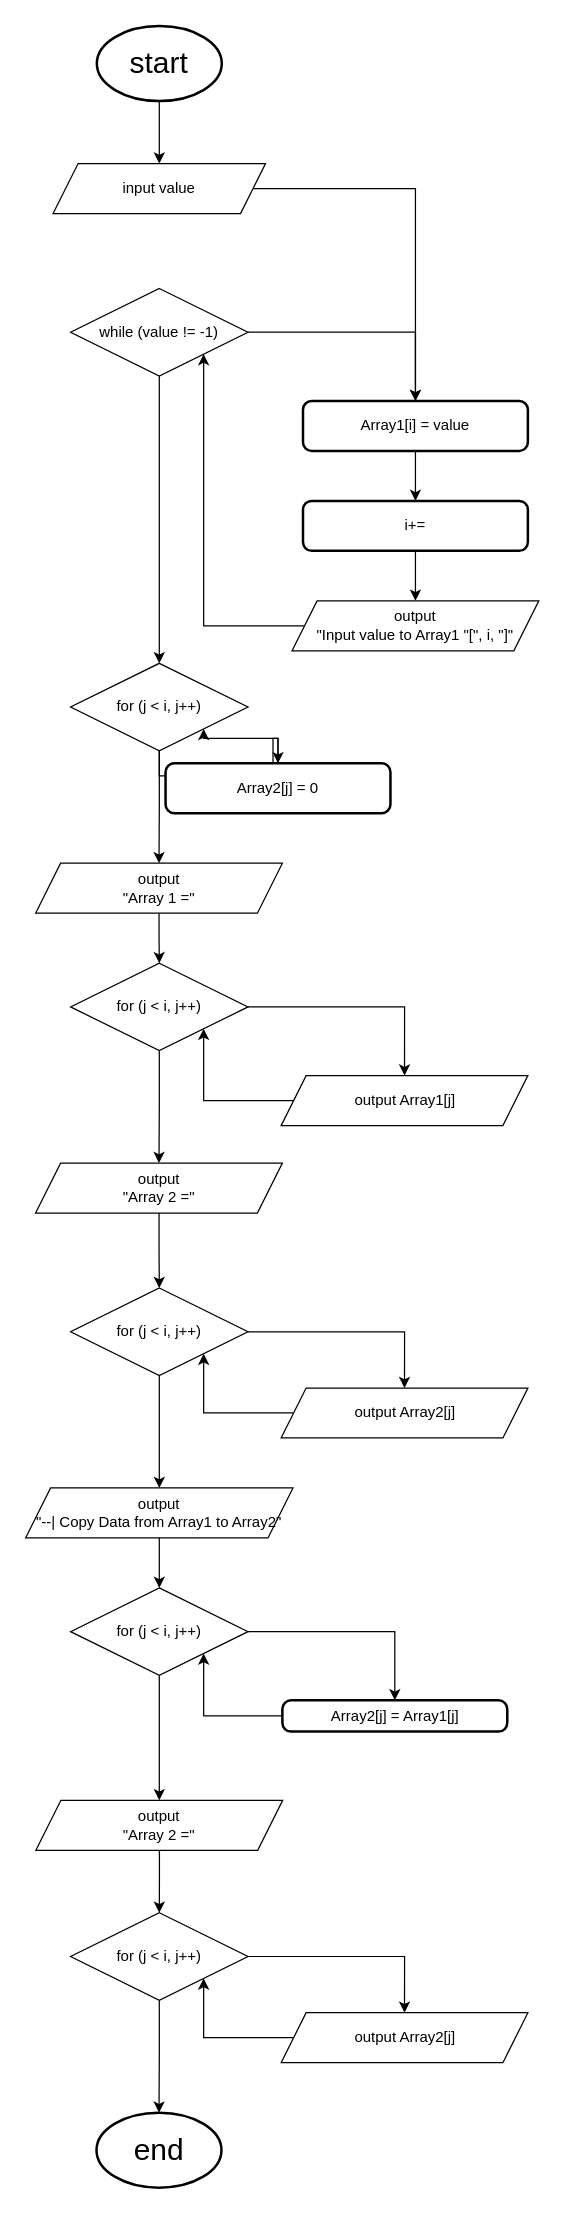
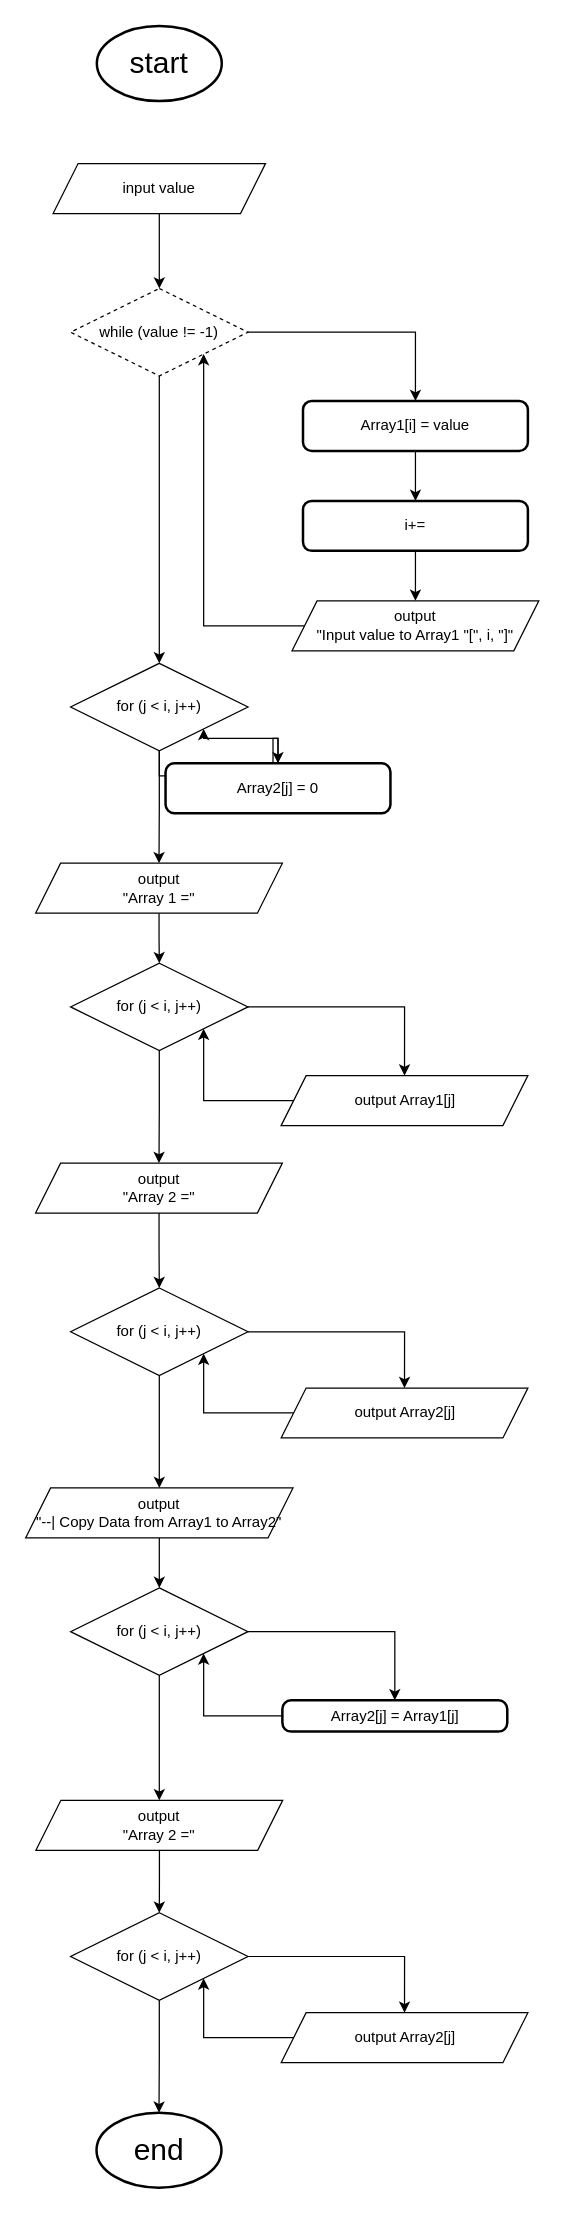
  <mxCell id="0" />
  <mxCell id="1" parent="0" />
- <mxCell id="2" style="edgeStyle=orthogonalEdgeStyle;rounded=0;orthogonalLoop=1;jettySize=auto;html=1;entryX=0.5;entryY=0;entryDx=0;entryDy=0;" edge="1" parent="1" source="3" target="11"><mxGeometry relative="1" as="geometry" /></mxCell>
  <mxCell id="3" value="&lt;font style=&quot;font-size: 24px;&quot;&gt;start&lt;/font&gt;" style="strokeWidth=2;html=1;shape=mxgraph.flowchart.start_1;whiteSpace=wrap;" vertex="1" parent="1"><mxGeometry x="77" y="20" width="100" height="60" as="geometry" /></mxCell>
  <mxCell id="4" style="edgeStyle=orthogonalEdgeStyle;rounded=0;orthogonalLoop=1;jettySize=auto;html=1;entryX=0.5;entryY=0;entryDx=0;entryDy=0;" edge="1" parent="1" source="6" target="8"><mxGeometry relative="1" as="geometry" /></mxCell>
  <mxCell id="5" style="edgeStyle=orthogonalEdgeStyle;rounded=0;orthogonalLoop=1;jettySize=auto;html=1;entryX=0.5;entryY=0;entryDx=0;entryDy=0;" edge="1" parent="1" source="6" target="18"><mxGeometry relative="1" as="geometry"><mxPoint x="127" y="520" as="targetPoint" /></mxGeometry></mxCell>
- <mxCell id="6" value="while (value != -1)" style="rhombus;whiteSpace=wrap;html=1;" vertex="1" parent="1"><mxGeometry x="56" y="230" width="142" height="70" as="geometry" /></mxCell>
+ <mxCell id="6" value="while (value != -1)" style="rhombus;whiteSpace=wrap;html=1;dashed=1;" vertex="1" parent="1"><mxGeometry x="56" y="230" width="142" height="70" as="geometry" /></mxCell>
  <mxCell id="7" style="edgeStyle=orthogonalEdgeStyle;rounded=0;orthogonalLoop=1;jettySize=auto;html=1;entryX=0.5;entryY=0;entryDx=0;entryDy=0;" edge="1" parent="1" source="8" target="13"><mxGeometry relative="1" as="geometry" /></mxCell>
  <mxCell id="8" value="Array1[i] = value" style="rounded=1;whiteSpace=wrap;html=1;absoluteArcSize=1;arcSize=14;strokeWidth=2;" vertex="1" parent="1"><mxGeometry x="242" y="320" width="180" height="40" as="geometry" /></mxCell>
  <mxCell id="9" value="&lt;font style=&quot;font-size: 24px;&quot;&gt;end&lt;/font&gt;" style="strokeWidth=2;html=1;shape=mxgraph.flowchart.start_1;whiteSpace=wrap;" vertex="1" parent="1"><mxGeometry x="76.75" y="1690" width="100" height="60" as="geometry" /></mxCell>
- <mxCell id="10" style="edgeStyle=orthogonalEdgeStyle;rounded=0;orthogonalLoop=1;jettySize=auto;html=1;" edge="1" parent="1" source="11" target="8"><mxGeometry relative="1" as="geometry" /></mxCell>
+ <mxCell id="10" style="edgeStyle=orthogonalEdgeStyle;rounded=0;orthogonalLoop=1;jettySize=auto;html=1;entryX=0.5;entryY=0;entryDx=0;entryDy=0;" edge="1" parent="1" source="11" target="6"><mxGeometry relative="1" as="geometry" /></mxCell>
  <mxCell id="11" value="input value" style="shape=parallelogram;perimeter=parallelogramPerimeter;whiteSpace=wrap;html=1;fixedSize=1;" vertex="1" parent="1"><mxGeometry x="42" y="130" width="170" height="40" as="geometry" /></mxCell>
  <mxCell id="12" style="edgeStyle=orthogonalEdgeStyle;rounded=0;orthogonalLoop=1;jettySize=auto;html=1;entryX=0.5;entryY=0;entryDx=0;entryDy=0;" edge="1" parent="1" source="13" target="15"><mxGeometry relative="1" as="geometry" /></mxCell>
  <mxCell id="13" value="i+=" style="rounded=1;whiteSpace=wrap;html=1;absoluteArcSize=1;arcSize=14;strokeWidth=2;" vertex="1" parent="1"><mxGeometry x="242" y="400" width="180" height="40" as="geometry" /></mxCell>
  <mxCell id="14" style="edgeStyle=orthogonalEdgeStyle;rounded=0;orthogonalLoop=1;jettySize=auto;html=1;entryX=1;entryY=1;entryDx=0;entryDy=0;" edge="1" parent="1" source="15" target="6"><mxGeometry relative="1" as="geometry" /></mxCell>
  <mxCell id="15" value="output&lt;div&gt;&quot;Input value to Array1 &quot;[&quot;, i, &quot;]&quot;&lt;/div&gt;" style="shape=parallelogram;perimeter=parallelogramPerimeter;whiteSpace=wrap;html=1;fixedSize=1;" vertex="1" parent="1"><mxGeometry x="233.25" y="480" width="197.5" height="40" as="geometry" /></mxCell>
  <mxCell id="16" style="edgeStyle=orthogonalEdgeStyle;rounded=0;orthogonalLoop=1;jettySize=auto;html=1;entryX=0.5;entryY=0;entryDx=0;entryDy=0;" edge="1" parent="1" source="18" target="20"><mxGeometry relative="1" as="geometry" /></mxCell>
  <mxCell id="17" style="edgeStyle=orthogonalEdgeStyle;rounded=0;orthogonalLoop=1;jettySize=auto;html=1;entryX=0.5;entryY=0;entryDx=0;entryDy=0;" edge="1" parent="1" source="18" target="22"><mxGeometry relative="1" as="geometry" /></mxCell>
  <mxCell id="18" value="for (j &amp;lt; i, j++)" style="rhombus;whiteSpace=wrap;html=1;" vertex="1" parent="1"><mxGeometry x="56" y="530" width="142" height="70" as="geometry" /></mxCell>
  <mxCell id="19" style="edgeStyle=orthogonalEdgeStyle;rounded=0;orthogonalLoop=1;jettySize=auto;html=1;entryX=1;entryY=1;entryDx=0;entryDy=0;" edge="1" parent="1" source="20" target="18"><mxGeometry relative="1" as="geometry" /></mxCell>
  <mxCell id="20" value="Array2[j] = 0" style="rounded=1;whiteSpace=wrap;html=1;absoluteArcSize=1;arcSize=14;strokeWidth=2;" vertex="1" parent="1"><mxGeometry x="132" y="610" width="180" height="40" as="geometry" /></mxCell>
  <mxCell id="21" style="edgeStyle=orthogonalEdgeStyle;rounded=0;orthogonalLoop=1;jettySize=auto;html=1;entryX=0.5;entryY=0;entryDx=0;entryDy=0;" edge="1" parent="1" source="22" target="25"><mxGeometry relative="1" as="geometry" /></mxCell>
  <mxCell id="22" value="output&lt;div&gt;&quot;Array 1 =&quot;&lt;/div&gt;" style="shape=parallelogram;perimeter=parallelogramPerimeter;whiteSpace=wrap;html=1;fixedSize=1;" vertex="1" parent="1"><mxGeometry x="28" y="690" width="197.5" height="40" as="geometry" /></mxCell>
  <mxCell id="23" style="edgeStyle=orthogonalEdgeStyle;rounded=0;orthogonalLoop=1;jettySize=auto;html=1;entryX=0.5;entryY=0;entryDx=0;entryDy=0;" edge="1" parent="1" source="25" target="27"><mxGeometry relative="1" as="geometry" /></mxCell>
  <mxCell id="24" style="edgeStyle=orthogonalEdgeStyle;rounded=0;orthogonalLoop=1;jettySize=auto;html=1;entryX=0.5;entryY=0;entryDx=0;entryDy=0;" edge="1" parent="1" source="25" target="29"><mxGeometry relative="1" as="geometry" /></mxCell>
  <mxCell id="25" value="for (j &amp;lt; i, j++)" style="rhombus;whiteSpace=wrap;html=1;" vertex="1" parent="1"><mxGeometry x="56" y="770" width="142" height="70" as="geometry" /></mxCell>
  <mxCell id="26" style="edgeStyle=orthogonalEdgeStyle;rounded=0;orthogonalLoop=1;jettySize=auto;html=1;entryX=1;entryY=1;entryDx=0;entryDy=0;" edge="1" parent="1" source="27" target="25"><mxGeometry relative="1" as="geometry" /></mxCell>
  <mxCell id="27" value="output Array1[j]" style="shape=parallelogram;perimeter=parallelogramPerimeter;whiteSpace=wrap;html=1;fixedSize=1;" vertex="1" parent="1"><mxGeometry x="224.5" y="860" width="197.5" height="40" as="geometry" /></mxCell>
  <mxCell id="28" style="edgeStyle=orthogonalEdgeStyle;rounded=0;orthogonalLoop=1;jettySize=auto;html=1;entryX=0.5;entryY=0;entryDx=0;entryDy=0;" edge="1" parent="1" source="29" target="32"><mxGeometry relative="1" as="geometry" /></mxCell>
  <mxCell id="29" value="output&lt;div&gt;&quot;Array 2 =&quot;&lt;/div&gt;" style="shape=parallelogram;perimeter=parallelogramPerimeter;whiteSpace=wrap;html=1;fixedSize=1;" vertex="1" parent="1"><mxGeometry x="28" y="930" width="197.5" height="40" as="geometry" /></mxCell>
  <mxCell id="30" style="edgeStyle=orthogonalEdgeStyle;rounded=0;orthogonalLoop=1;jettySize=auto;html=1;entryX=0.5;entryY=0;entryDx=0;entryDy=0;" edge="1" parent="1" source="32" target="34"><mxGeometry relative="1" as="geometry" /></mxCell>
  <mxCell id="31" style="edgeStyle=orthogonalEdgeStyle;rounded=0;orthogonalLoop=1;jettySize=auto;html=1;entryX=0.5;entryY=0;entryDx=0;entryDy=0;" edge="1" parent="1" source="32" target="36"><mxGeometry relative="1" as="geometry" /></mxCell>
  <mxCell id="32" value="for (j &amp;lt; i, j++)" style="rhombus;whiteSpace=wrap;html=1;" vertex="1" parent="1"><mxGeometry x="56" y="1030" width="142" height="70" as="geometry" /></mxCell>
  <mxCell id="33" style="edgeStyle=orthogonalEdgeStyle;rounded=0;orthogonalLoop=1;jettySize=auto;html=1;entryX=1;entryY=1;entryDx=0;entryDy=0;" edge="1" parent="1" source="34" target="32"><mxGeometry relative="1" as="geometry" /></mxCell>
  <mxCell id="34" value="output Array2[j]" style="shape=parallelogram;perimeter=parallelogramPerimeter;whiteSpace=wrap;html=1;fixedSize=1;" vertex="1" parent="1"><mxGeometry x="224.5" y="1110" width="197.5" height="40" as="geometry" /></mxCell>
  <mxCell id="35" style="edgeStyle=orthogonalEdgeStyle;rounded=0;orthogonalLoop=1;jettySize=auto;html=1;entryX=0.5;entryY=0;entryDx=0;entryDy=0;" edge="1" parent="1" source="36" target="39"><mxGeometry relative="1" as="geometry" /></mxCell>
  <mxCell id="36" value="output&lt;div&gt;&quot;--| Copy Data from Array1 to Array2&quot;&lt;/div&gt;" style="shape=parallelogram;perimeter=parallelogramPerimeter;whiteSpace=wrap;html=1;fixedSize=1;" vertex="1" parent="1"><mxGeometry x="20" y="1190" width="214" height="40" as="geometry" /></mxCell>
  <mxCell id="37" style="edgeStyle=orthogonalEdgeStyle;rounded=0;orthogonalLoop=1;jettySize=auto;html=1;entryX=0.5;entryY=0;entryDx=0;entryDy=0;" edge="1" parent="1" source="39" target="41"><mxGeometry relative="1" as="geometry" /></mxCell>
  <mxCell id="38" style="edgeStyle=orthogonalEdgeStyle;rounded=0;orthogonalLoop=1;jettySize=auto;html=1;entryX=0.5;entryY=0;entryDx=0;entryDy=0;" edge="1" parent="1" source="39" target="43"><mxGeometry relative="1" as="geometry" /></mxCell>
  <mxCell id="39" value="for (j &amp;lt; i, j++)" style="rhombus;whiteSpace=wrap;html=1;" vertex="1" parent="1"><mxGeometry x="56" y="1270" width="142" height="70" as="geometry" /></mxCell>
  <mxCell id="40" style="edgeStyle=orthogonalEdgeStyle;rounded=0;orthogonalLoop=1;jettySize=auto;html=1;entryX=1;entryY=1;entryDx=0;entryDy=0;" edge="1" parent="1" source="41" target="39"><mxGeometry relative="1" as="geometry" /></mxCell>
  <mxCell id="41" value="Array2[j] = Array1[j]" style="rounded=1;whiteSpace=wrap;html=1;absoluteArcSize=1;arcSize=14;strokeWidth=2;" vertex="1" parent="1"><mxGeometry x="225.5" y="1360" width="180" height="25" as="geometry" /></mxCell>
  <mxCell id="42" style="edgeStyle=orthogonalEdgeStyle;rounded=0;orthogonalLoop=1;jettySize=auto;html=1;entryX=0.5;entryY=0;entryDx=0;entryDy=0;" edge="1" parent="1" source="43" target="45"><mxGeometry relative="1" as="geometry" /></mxCell>
  <mxCell id="43" value="output&lt;div&gt;&quot;Array 2 =&quot;&lt;/div&gt;" style="shape=parallelogram;perimeter=parallelogramPerimeter;whiteSpace=wrap;html=1;fixedSize=1;" vertex="1" parent="1"><mxGeometry x="28.25" y="1440" width="197.5" height="40" as="geometry" /></mxCell>
  <mxCell id="44" style="edgeStyle=orthogonalEdgeStyle;rounded=0;orthogonalLoop=1;jettySize=auto;html=1;entryX=0.5;entryY=0;entryDx=0;entryDy=0;" edge="1" parent="1" source="45" target="47"><mxGeometry relative="1" as="geometry" /></mxCell>
  <mxCell id="45" value="for (j &amp;lt; i, j++)" style="rhombus;whiteSpace=wrap;html=1;" vertex="1" parent="1"><mxGeometry x="56" y="1530" width="142" height="70" as="geometry" /></mxCell>
  <mxCell id="46" style="edgeStyle=orthogonalEdgeStyle;rounded=0;orthogonalLoop=1;jettySize=auto;html=1;entryX=1;entryY=1;entryDx=0;entryDy=0;" edge="1" parent="1" source="47" target="45"><mxGeometry relative="1" as="geometry" /></mxCell>
  <mxCell id="47" value="output Array2[j]" style="shape=parallelogram;perimeter=parallelogramPerimeter;whiteSpace=wrap;html=1;fixedSize=1;" vertex="1" parent="1"><mxGeometry x="224.5" y="1610" width="197.5" height="40" as="geometry" /></mxCell>
  <mxCell id="48" style="edgeStyle=orthogonalEdgeStyle;rounded=0;orthogonalLoop=1;jettySize=auto;html=1;entryX=0.5;entryY=0;entryDx=0;entryDy=0;entryPerimeter=0;" edge="1" parent="1" source="45" target="9"><mxGeometry relative="1" as="geometry" /></mxCell>
